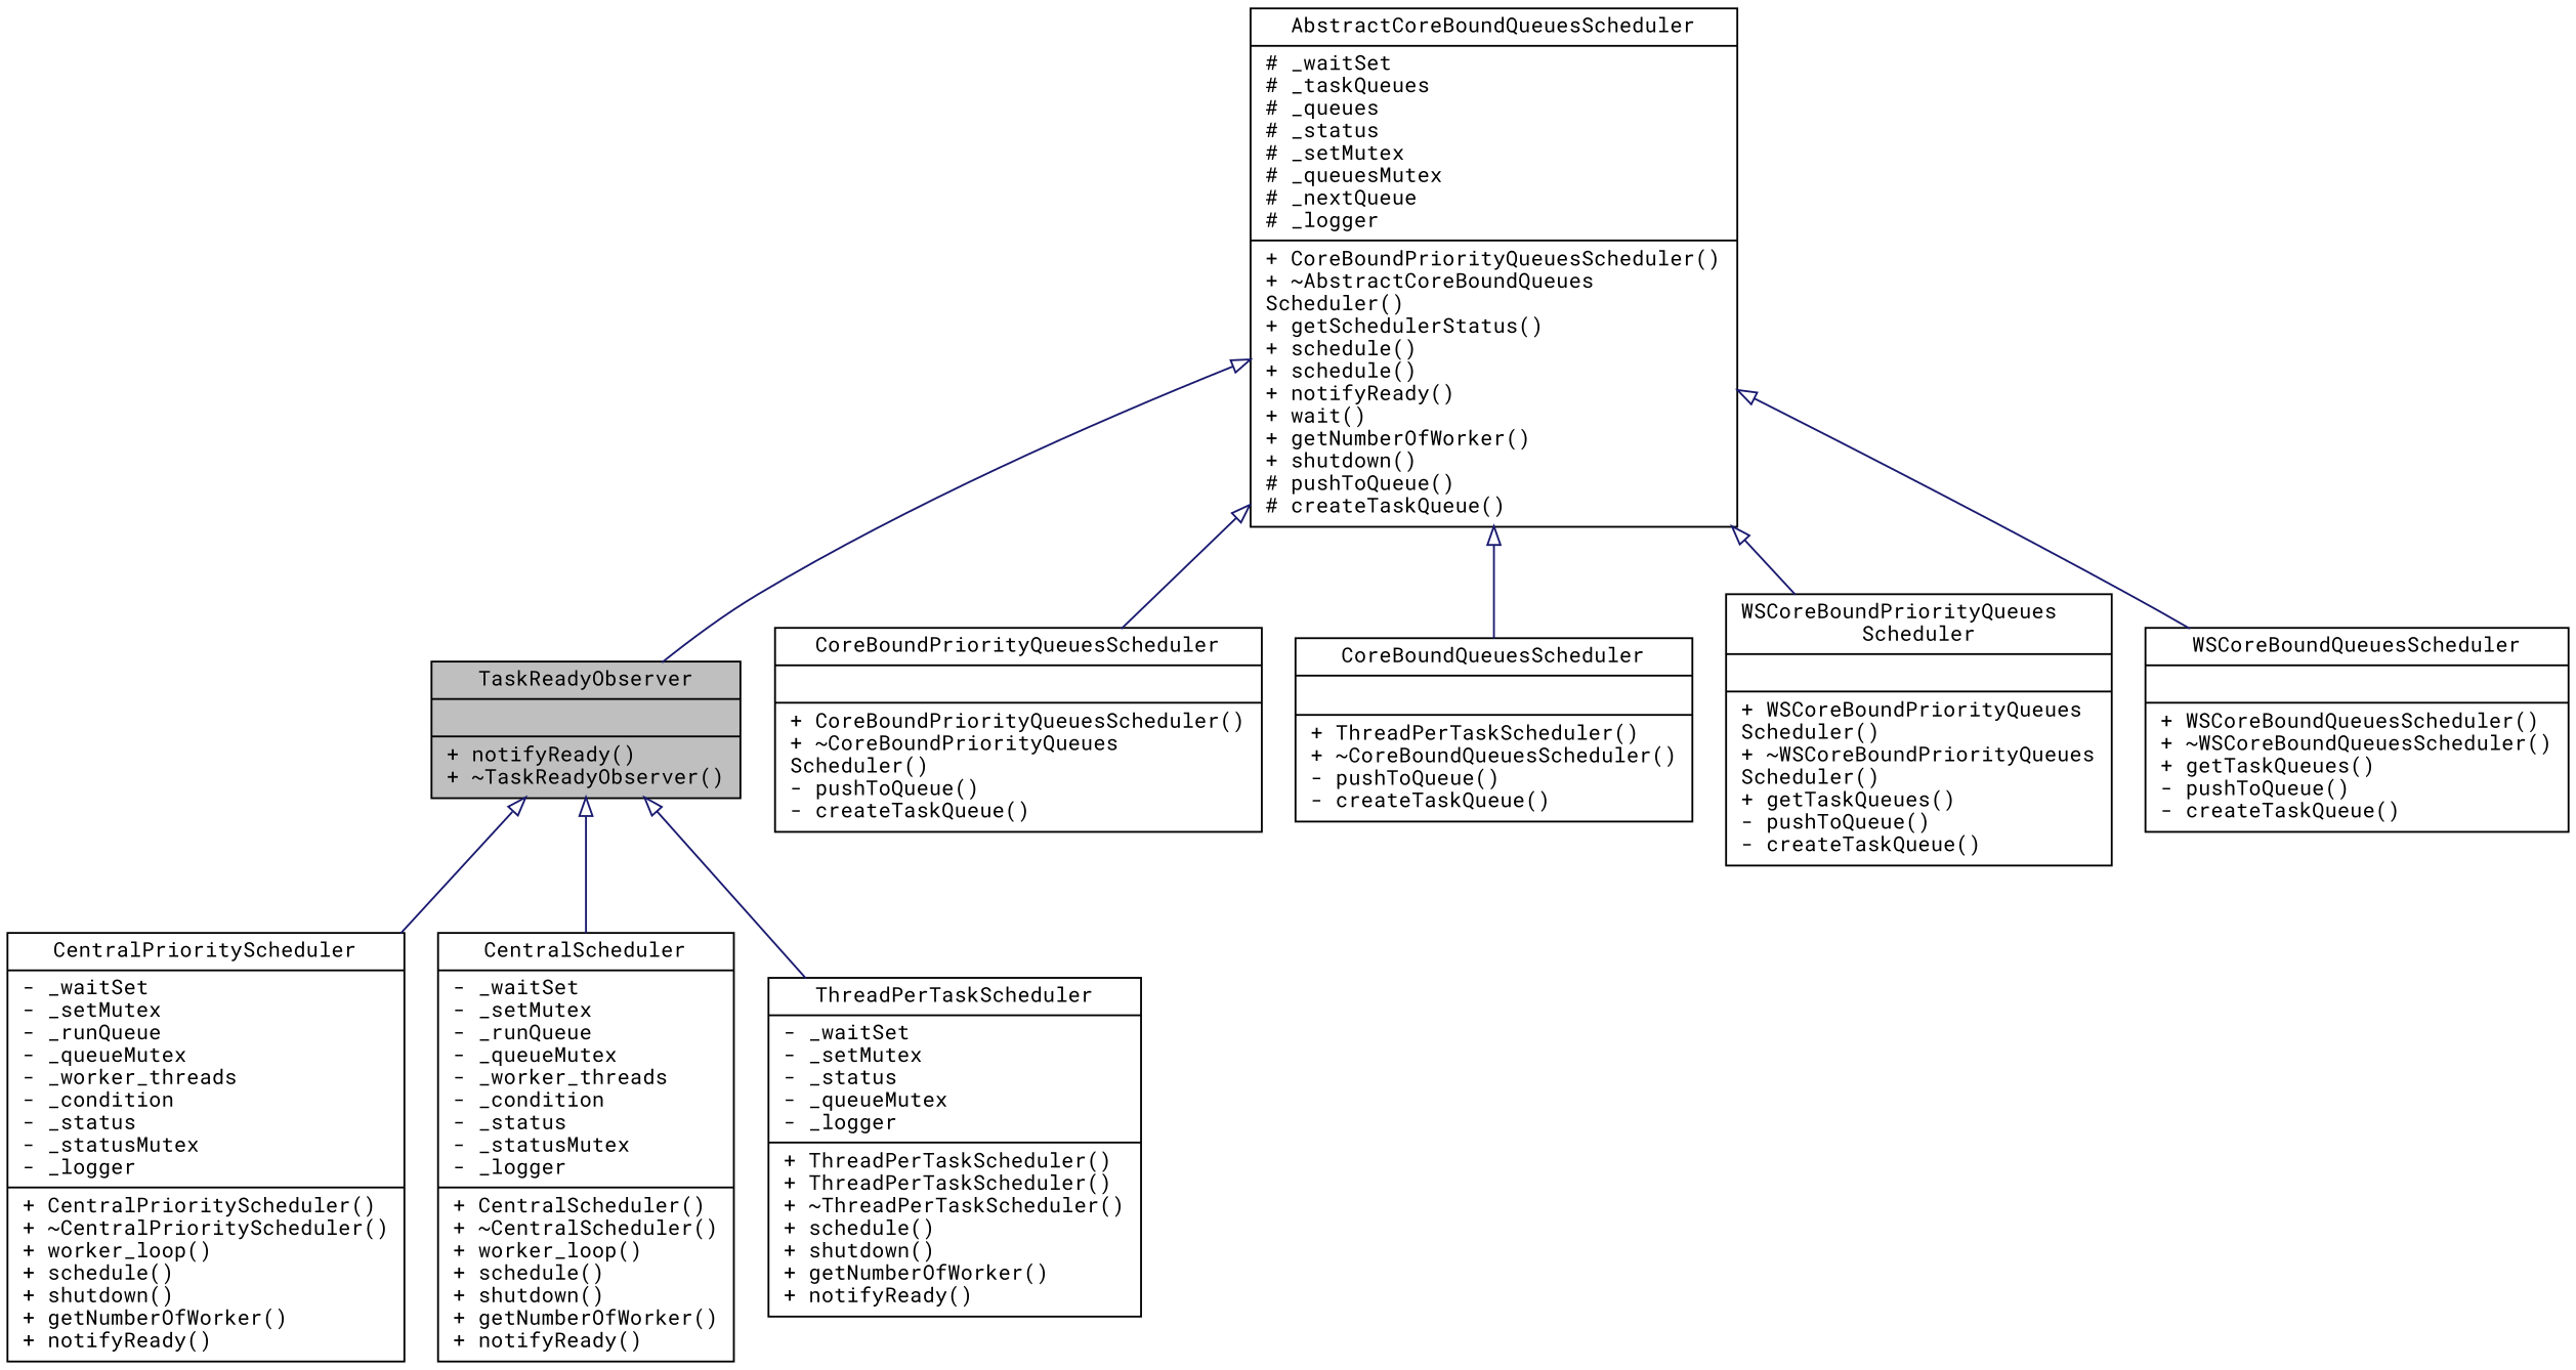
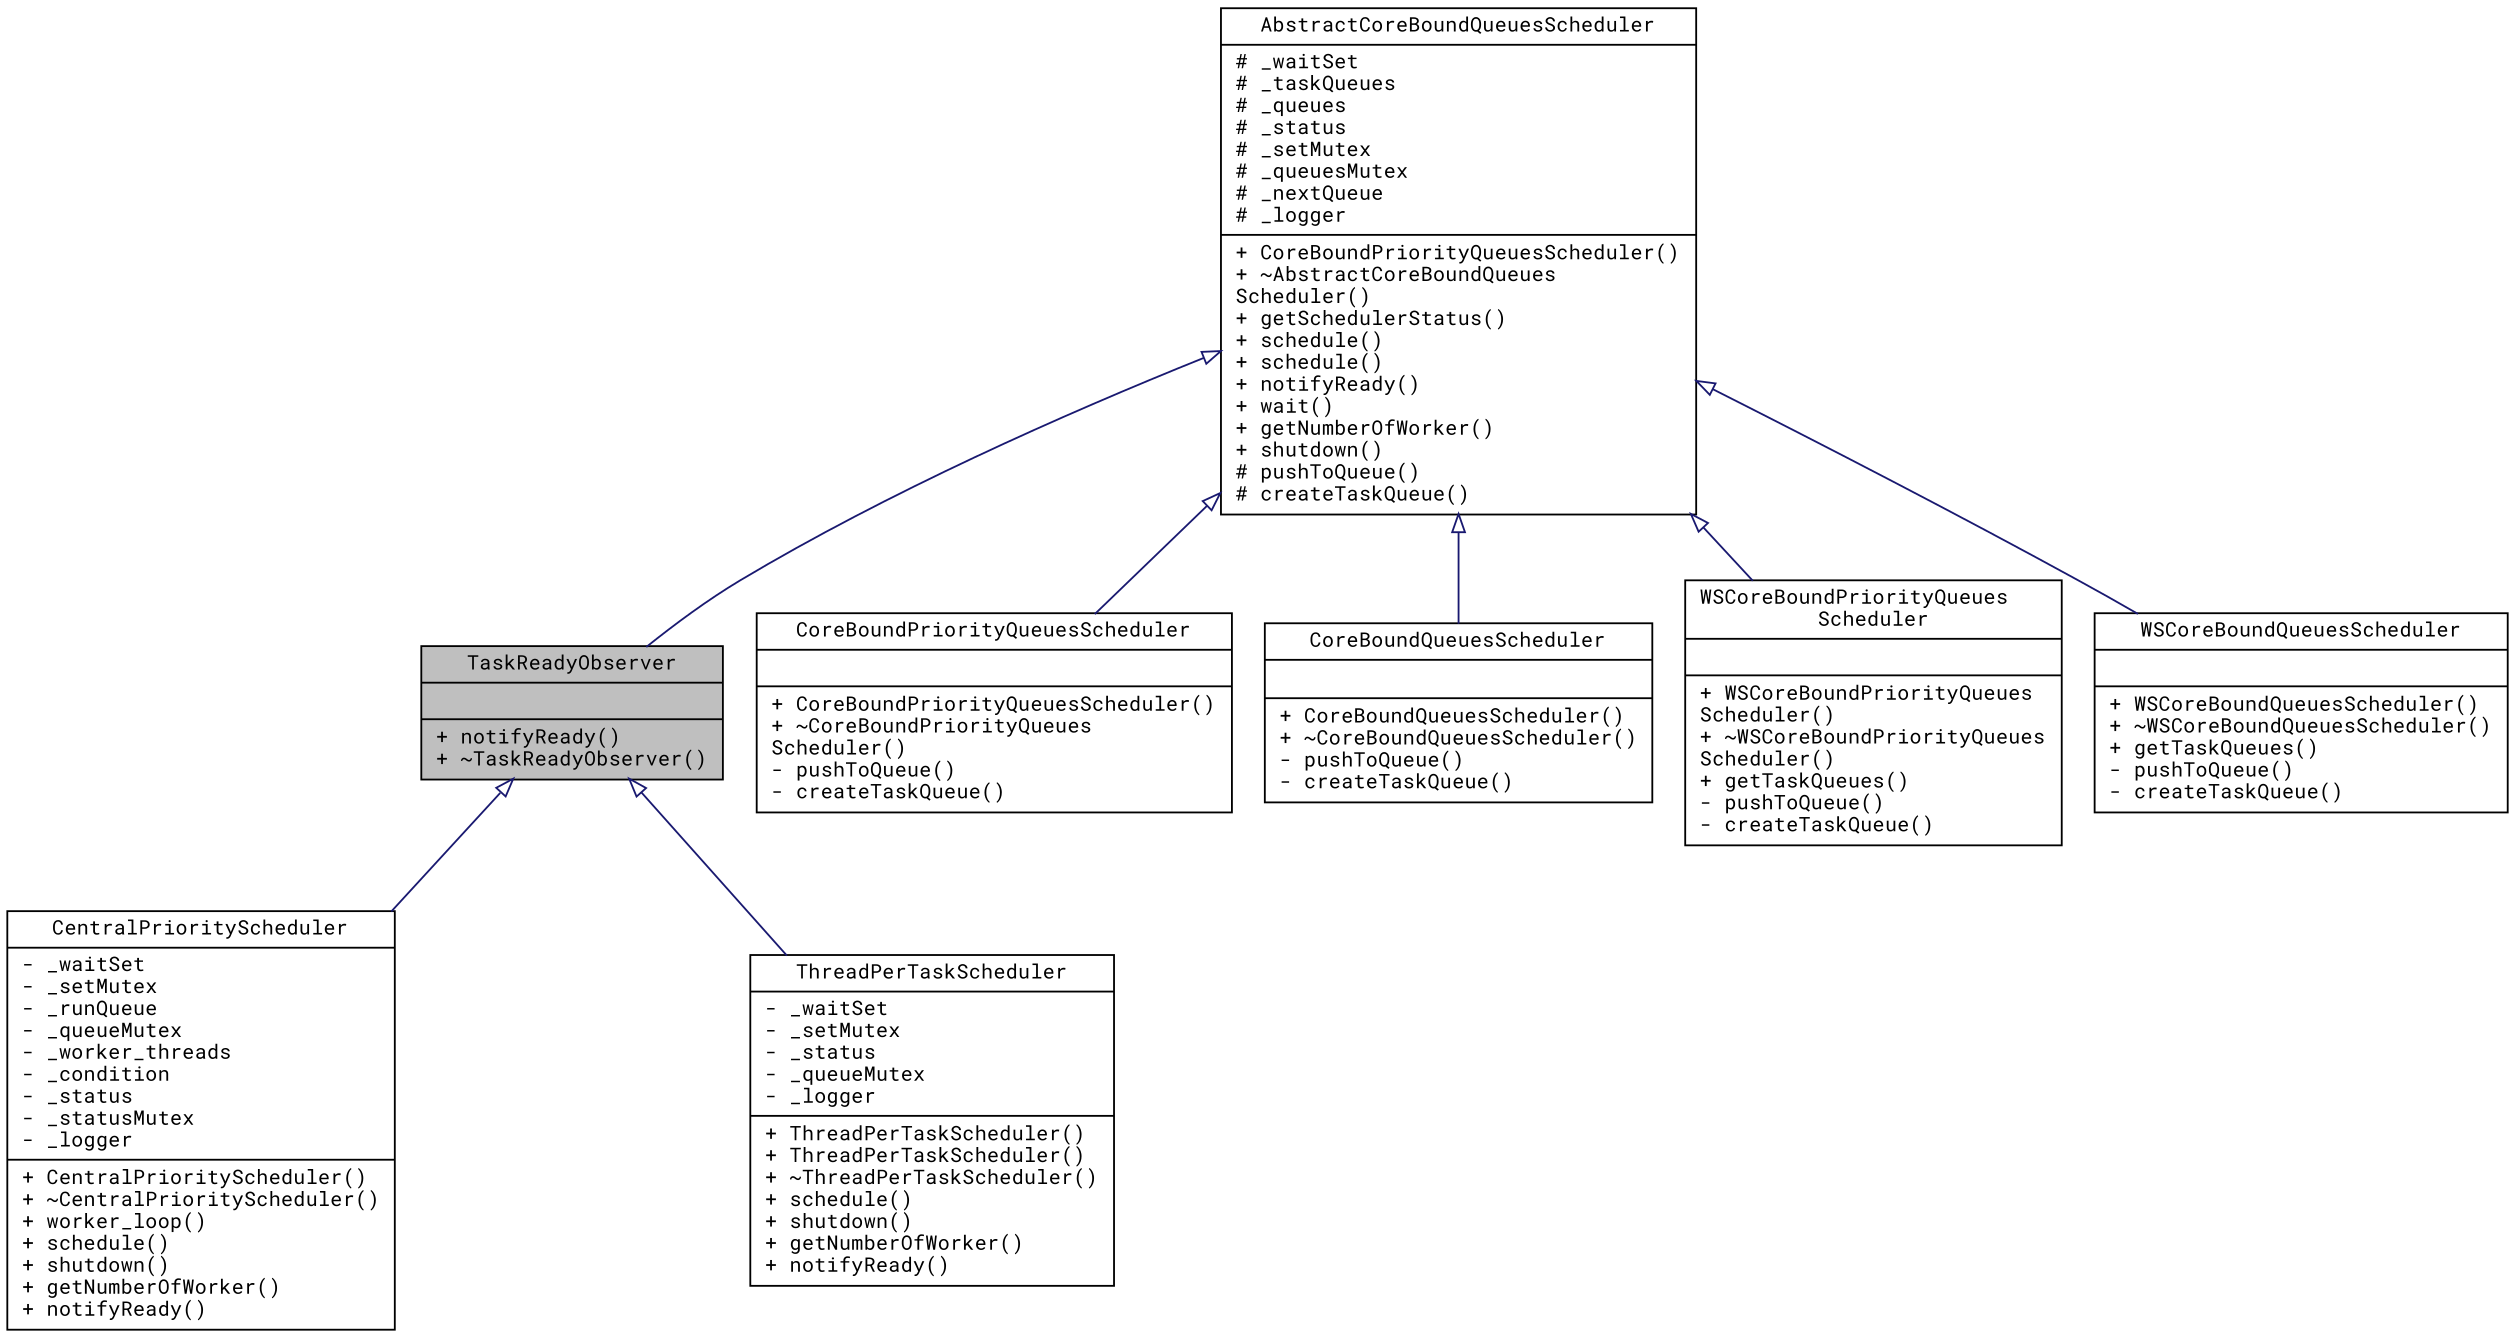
  digraph {
    fontname="Roboto Mono"
    node [color=black fillcolor=white fontname="Roboto Mono" fontsize=11 shape=record style=filled]
    edge [arrowtail=onormal color=midnightblue dir=back fontname="Roboto Mono" fontsize=11 labelfontname=Helvetica labelfontsize=11 style=solid]
    n1 [fillcolor=grey75 fontcolor=black height=0.2 label="{TaskReadyObserver\n||+ notifyReady()\l+ ~TaskReadyObserver()\l}" width=0.4]
    n2 [height=0.2 label="{CentralPriorityScheduler\n|- _waitSet\l- _setMutex\l- _runQueue\l- _queueMutex\l- _worker_threads\l- _condition\l- _status\l- _statusMutex\l- _logger\l|+ CentralPriorityScheduler()\l+ ~CentralPriorityScheduler()\l+ worker_loop()\l+ schedule()\l+ shutdown()\l+ getNumberOfWorker()\l+ notifyReady()\l}" width=0.4]
-   n3 [height=0.2 label="{CentralScheduler\n|- _waitSet\l- _setMutex\l- _runQueue\l- _queueMutex\l- _worker_threads\l- _condition\l- _status\l- _statusMutex\l- _logger\l|+ CentralScheduler()\l+ ~CentralScheduler()\l+ worker_loop()\l+ schedule()\l+ shutdown()\l+ getNumberOfWorker()\l+ notifyReady()\l}" width=0.4]
    n4 [height=0.2 label="{ThreadPerTaskScheduler\n|- _waitSet\l- _setMutex\l- _status\l- _queueMutex\l- _logger\l|+ ThreadPerTaskScheduler()\l+ ThreadPerTaskScheduler()\l+ ~ThreadPerTaskScheduler()\l+ schedule()\l+ shutdown()\l+ getNumberOfWorker()\l+ notifyReady()\l}" width=0.4]
    n5 [height=0.2 label="{AbstractCoreBoundQueuesScheduler\n|# _waitSet\l# _taskQueues\l# _queues\l# _status\l# _setMutex\l# _queuesMutex\l# _nextQueue\l# _logger\l|+ CoreBoundPriorityQueuesScheduler()\l+ ~AbstractCoreBoundQueues\lScheduler()\l+ getSchedulerStatus()\l+ schedule()\l+ schedule()\l+ notifyReady()\l+ wait()\l+ getNumberOfWorker()\l+ shutdown()\l# pushToQueue()\l# createTaskQueue()\l}" width=0.4]
    n6 [height=0.2 label="{CoreBoundPriorityQueuesScheduler\n||+ CoreBoundPriorityQueuesScheduler()\l+ ~CoreBoundPriorityQueues\lScheduler()\l- pushToQueue()\l- createTaskQueue()\l}" width=0.4]
-   n7 [height=0.2 label="{CoreBoundQueuesScheduler\n||+ ThreadPerTaskScheduler()\l+ ~CoreBoundQueuesScheduler()\l- pushToQueue()\l- createTaskQueue()\l}" width=0.4]
+   n7 [height=0.2 label="{CoreBoundQueuesScheduler\n||+ CoreBoundQueuesScheduler()\l+ ~CoreBoundQueuesScheduler()\l- pushToQueue()\l- createTaskQueue()\l}" width=0.4]
    n8 [height=0.2 label="{WSCoreBoundPriorityQueues\lScheduler\n||+ WSCoreBoundPriorityQueues\lScheduler()\l+ ~WSCoreBoundPriorityQueues\lScheduler()\l+ getTaskQueues()\l- pushToQueue()\l- createTaskQueue()\l}" width=0.4]
    n9 [height=0.2 label="{WSCoreBoundQueuesScheduler\n||+ WSCoreBoundQueuesScheduler()\l+ ~WSCoreBoundQueuesScheduler()\l+ getTaskQueues()\l- pushToQueue()\l- createTaskQueue()\l}" width=0.4]
    n1 -> n2
-   n1 -> n3
    n1 -> n4
    n5 -> n1
    n5 -> n6
    n5 -> n7
    n5 -> n8
    n5 -> n9
  }
